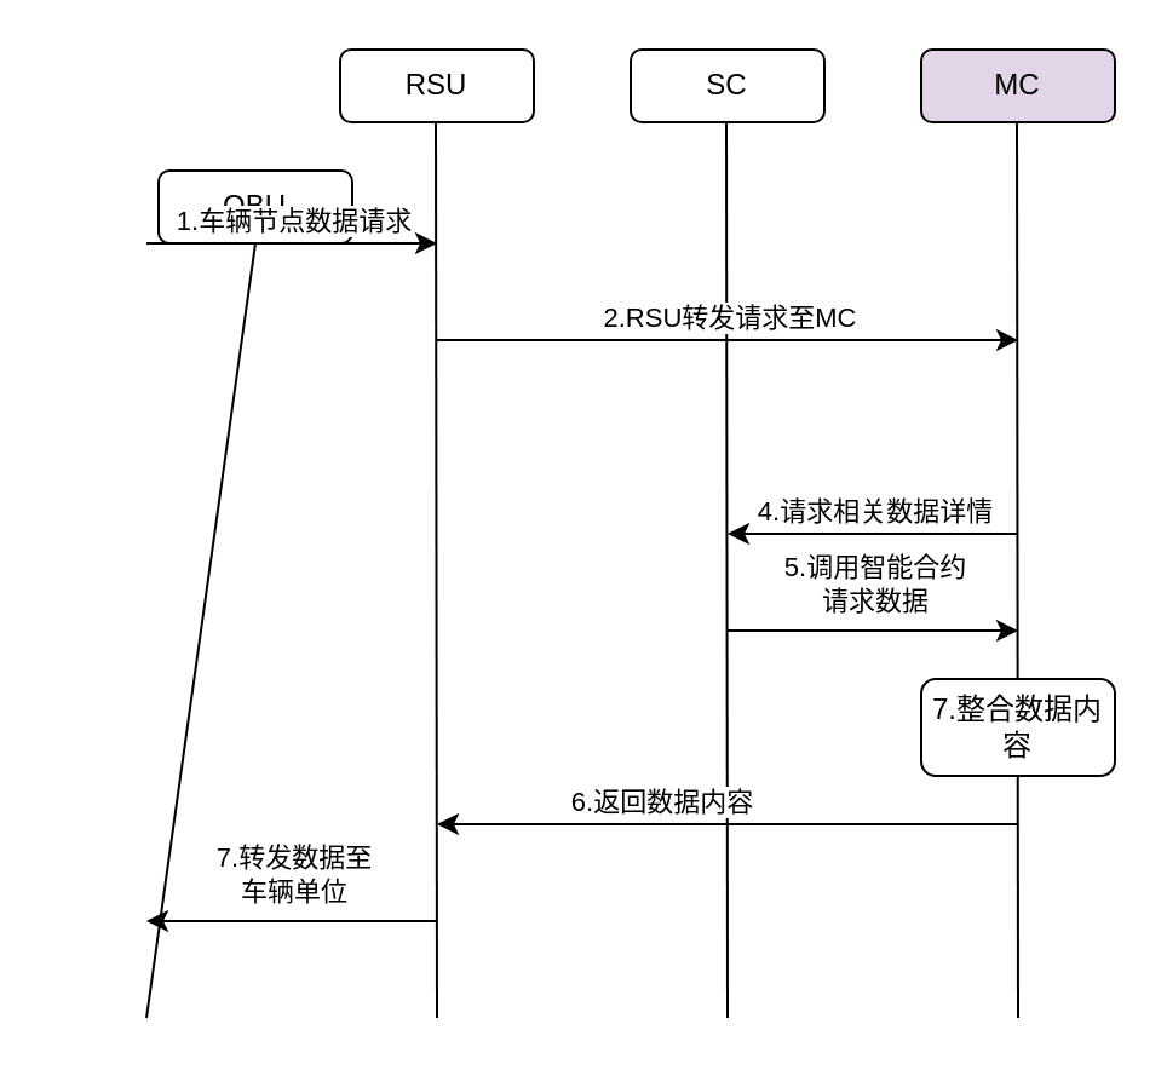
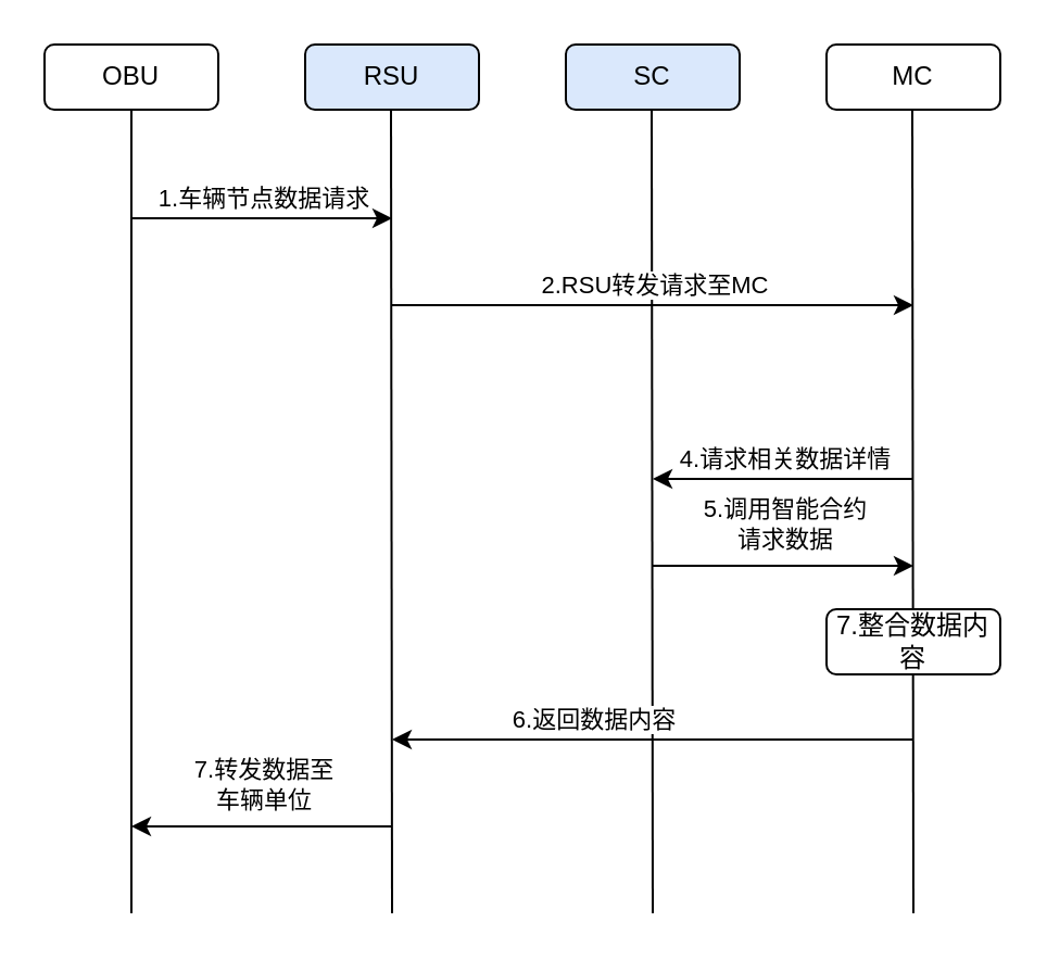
  <mxCell id="0" />
  <mxCell id="1" parent="0" />
- <mxCell id="2" value="OBU" style="rounded=1;whiteSpace=wrap;html=1;" parent="1" vertex="1"><mxGeometry x="65" y="70" width="80" height="30" as="geometry" /></mxCell>
- <mxCell id="3" value="RSU" style="rounded=1;whiteSpace=wrap;html=1;" parent="1" vertex="1"><mxGeometry x="140" y="20" width="80" height="30" as="geometry" /></mxCell>
- <mxCell id="4" value="SC" style="rounded=1;whiteSpace=wrap;html=1;" parent="1" vertex="1"><mxGeometry x="260" y="20" width="80" height="30" as="geometry" /></mxCell>
- <mxCell id="5" value="MC" style="rounded=1;whiteSpace=wrap;html=1;fillColor=#e1d5e7;" parent="1" vertex="1"><mxGeometry x="380" y="20" width="80" height="30" as="geometry" /></mxCell>
+ <mxCell id="2" value="OBU" style="rounded=1;whiteSpace=wrap;html=1;" parent="1" vertex="1"><mxGeometry x="20" y="20" width="80" height="30" as="geometry" /></mxCell>
+ <mxCell id="3" value="RSU" style="rounded=1;whiteSpace=wrap;html=1;fillColor=#dae8fc;" parent="1" vertex="1"><mxGeometry x="140" y="20" width="80" height="30" as="geometry" /></mxCell>
+ <mxCell id="4" value="SC" style="rounded=1;whiteSpace=wrap;html=1;fillColor=#dae8fc;" parent="1" vertex="1"><mxGeometry x="260" y="20" width="80" height="30" as="geometry" /></mxCell>
+ <mxCell id="5" value="MC" style="rounded=1;whiteSpace=wrap;html=1;" parent="1" vertex="1"><mxGeometry x="380" y="20" width="80" height="30" as="geometry" /></mxCell>
  <mxCell id="6" value="" style="endArrow=none;html=1;rounded=0;entryX=0.5;entryY=1;entryDx=0;entryDy=0;" parent="1" target="2" edge="1"><mxGeometry width="50" height="50" relative="1" as="geometry"><mxPoint x="60" y="420" as="sourcePoint" /><mxPoint x="380" y="300" as="targetPoint" /></mxGeometry></mxCell>
  <mxCell id="7" value="" style="endArrow=none;html=1;rounded=0;entryX=0.5;entryY=1;entryDx=0;entryDy=0;" parent="1" edge="1"><mxGeometry width="50" height="50" relative="1" as="geometry"><mxPoint x="180" y="420" as="sourcePoint" /><mxPoint x="179.5" y="50" as="targetPoint" /></mxGeometry></mxCell>
  <mxCell id="8" value="" style="endArrow=none;html=1;rounded=0;entryX=0.5;entryY=1;entryDx=0;entryDy=0;" parent="1" edge="1"><mxGeometry width="50" height="50" relative="1" as="geometry"><mxPoint x="300" y="420" as="sourcePoint" /><mxPoint x="299.5" y="50" as="targetPoint" /></mxGeometry></mxCell>
  <mxCell id="9" value="" style="endArrow=none;html=1;rounded=0;entryX=0.5;entryY=1;entryDx=0;entryDy=0;" parent="1" edge="1"><mxGeometry width="50" height="50" relative="1" as="geometry"><mxPoint x="420" y="420" as="sourcePoint" /><mxPoint x="419.5" y="50" as="targetPoint" /></mxGeometry></mxCell>
  <mxCell id="10" value="" style="endArrow=classic;html=1;rounded=0;" parent="1" edge="1"><mxGeometry width="50" height="50" relative="1" as="geometry"><mxPoint x="60" y="100" as="sourcePoint" /><mxPoint x="180" y="100" as="targetPoint" /></mxGeometry></mxCell>
  <mxCell id="11" value="1.车辆节点数据请求" style="edgeLabel;html=1;align=center;verticalAlign=middle;resizable=0;points=[];" parent="10" vertex="1" connectable="0"><mxGeometry x="0.467" y="-1" relative="1" as="geometry"><mxPoint x="-28" y="-11" as="offset" /></mxGeometry></mxCell>
  <mxCell id="12" value="" style="endArrow=classic;html=1;rounded=0;" parent="1" edge="1"><mxGeometry width="50" height="50" relative="1" as="geometry"><mxPoint x="180" y="140" as="sourcePoint" /><mxPoint x="420" y="140" as="targetPoint" /></mxGeometry></mxCell>
  <mxCell id="13" value="2.RSU转发请求至MC" style="edgeLabel;html=1;align=center;verticalAlign=middle;resizable=0;points=[];" parent="12" vertex="1" connectable="0"><mxGeometry x="0.467" y="-1" relative="1" as="geometry"><mxPoint x="-56" y="-11" as="offset" /></mxGeometry></mxCell>
  <mxCell id="14" value="" style="endArrow=classic;html=1;rounded=0;" parent="1" edge="1"><mxGeometry width="50" height="50" relative="1" as="geometry"><mxPoint x="420" y="220" as="sourcePoint" /><mxPoint x="300" y="220" as="targetPoint" /></mxGeometry></mxCell>
  <mxCell id="15" value="4.请求相关数据详情" style="edgeLabel;html=1;align=center;verticalAlign=middle;resizable=0;points=[];" parent="14" vertex="1" connectable="0"><mxGeometry x="0.467" y="-1" relative="1" as="geometry"><mxPoint x="28" y="-9" as="offset" /></mxGeometry></mxCell>
  <mxCell id="16" value="" style="endArrow=classic;html=1;rounded=0;" parent="1" edge="1"><mxGeometry width="50" height="50" relative="1" as="geometry"><mxPoint x="420" y="340" as="sourcePoint" /><mxPoint x="180" y="340" as="targetPoint" /></mxGeometry></mxCell>
  <mxCell id="17" value="6.返回数据内容" style="edgeLabel;html=1;align=center;verticalAlign=middle;resizable=0;points=[];" parent="16" vertex="1" connectable="0"><mxGeometry x="0.467" y="-1" relative="1" as="geometry"><mxPoint x="28" y="-9" as="offset" /></mxGeometry></mxCell>
  <mxCell id="18" value="" style="endArrow=classic;html=1;rounded=0;" parent="1" edge="1"><mxGeometry width="50" height="50" relative="1" as="geometry"><mxPoint x="300" y="260" as="sourcePoint" /><mxPoint x="420" y="260" as="targetPoint" /></mxGeometry></mxCell>
  <mxCell id="19" value="5.调用智能合约&lt;br&gt;请求数据" style="edgeLabel;html=1;align=center;verticalAlign=middle;resizable=0;points=[];" parent="18" vertex="1" connectable="0"><mxGeometry x="0.467" y="-1" relative="1" as="geometry"><mxPoint x="-28" y="-21" as="offset" /></mxGeometry></mxCell>
- <mxCell id="20" value="7.整合数据内容" style="rounded=1;whiteSpace=wrap;html=1;" vertex="1" parent="1"><mxGeometry x="380" y="280" width="80" height="40" as="geometry" /></mxCell>
+ <mxCell id="20" value="7.整合数据内容" style="rounded=1;whiteSpace=wrap;html=1;" vertex="1" parent="1"><mxGeometry x="380" y="280" width="80" height="30" as="geometry" /></mxCell>
  <mxCell id="21" value="" style="endArrow=classic;html=1;rounded=0;" edge="1" parent="1"><mxGeometry width="50" height="50" relative="1" as="geometry"><mxPoint x="180" y="380" as="sourcePoint" /><mxPoint x="60" y="380" as="targetPoint" /></mxGeometry></mxCell>
  <mxCell id="22" value="7.转发数据至&lt;br&gt;车辆单位" style="edgeLabel;html=1;align=center;verticalAlign=middle;resizable=0;points=[];" vertex="1" connectable="0" parent="21"><mxGeometry x="0.467" y="-1" relative="1" as="geometry"><mxPoint x="28" y="-19" as="offset" /></mxGeometry></mxCell>
